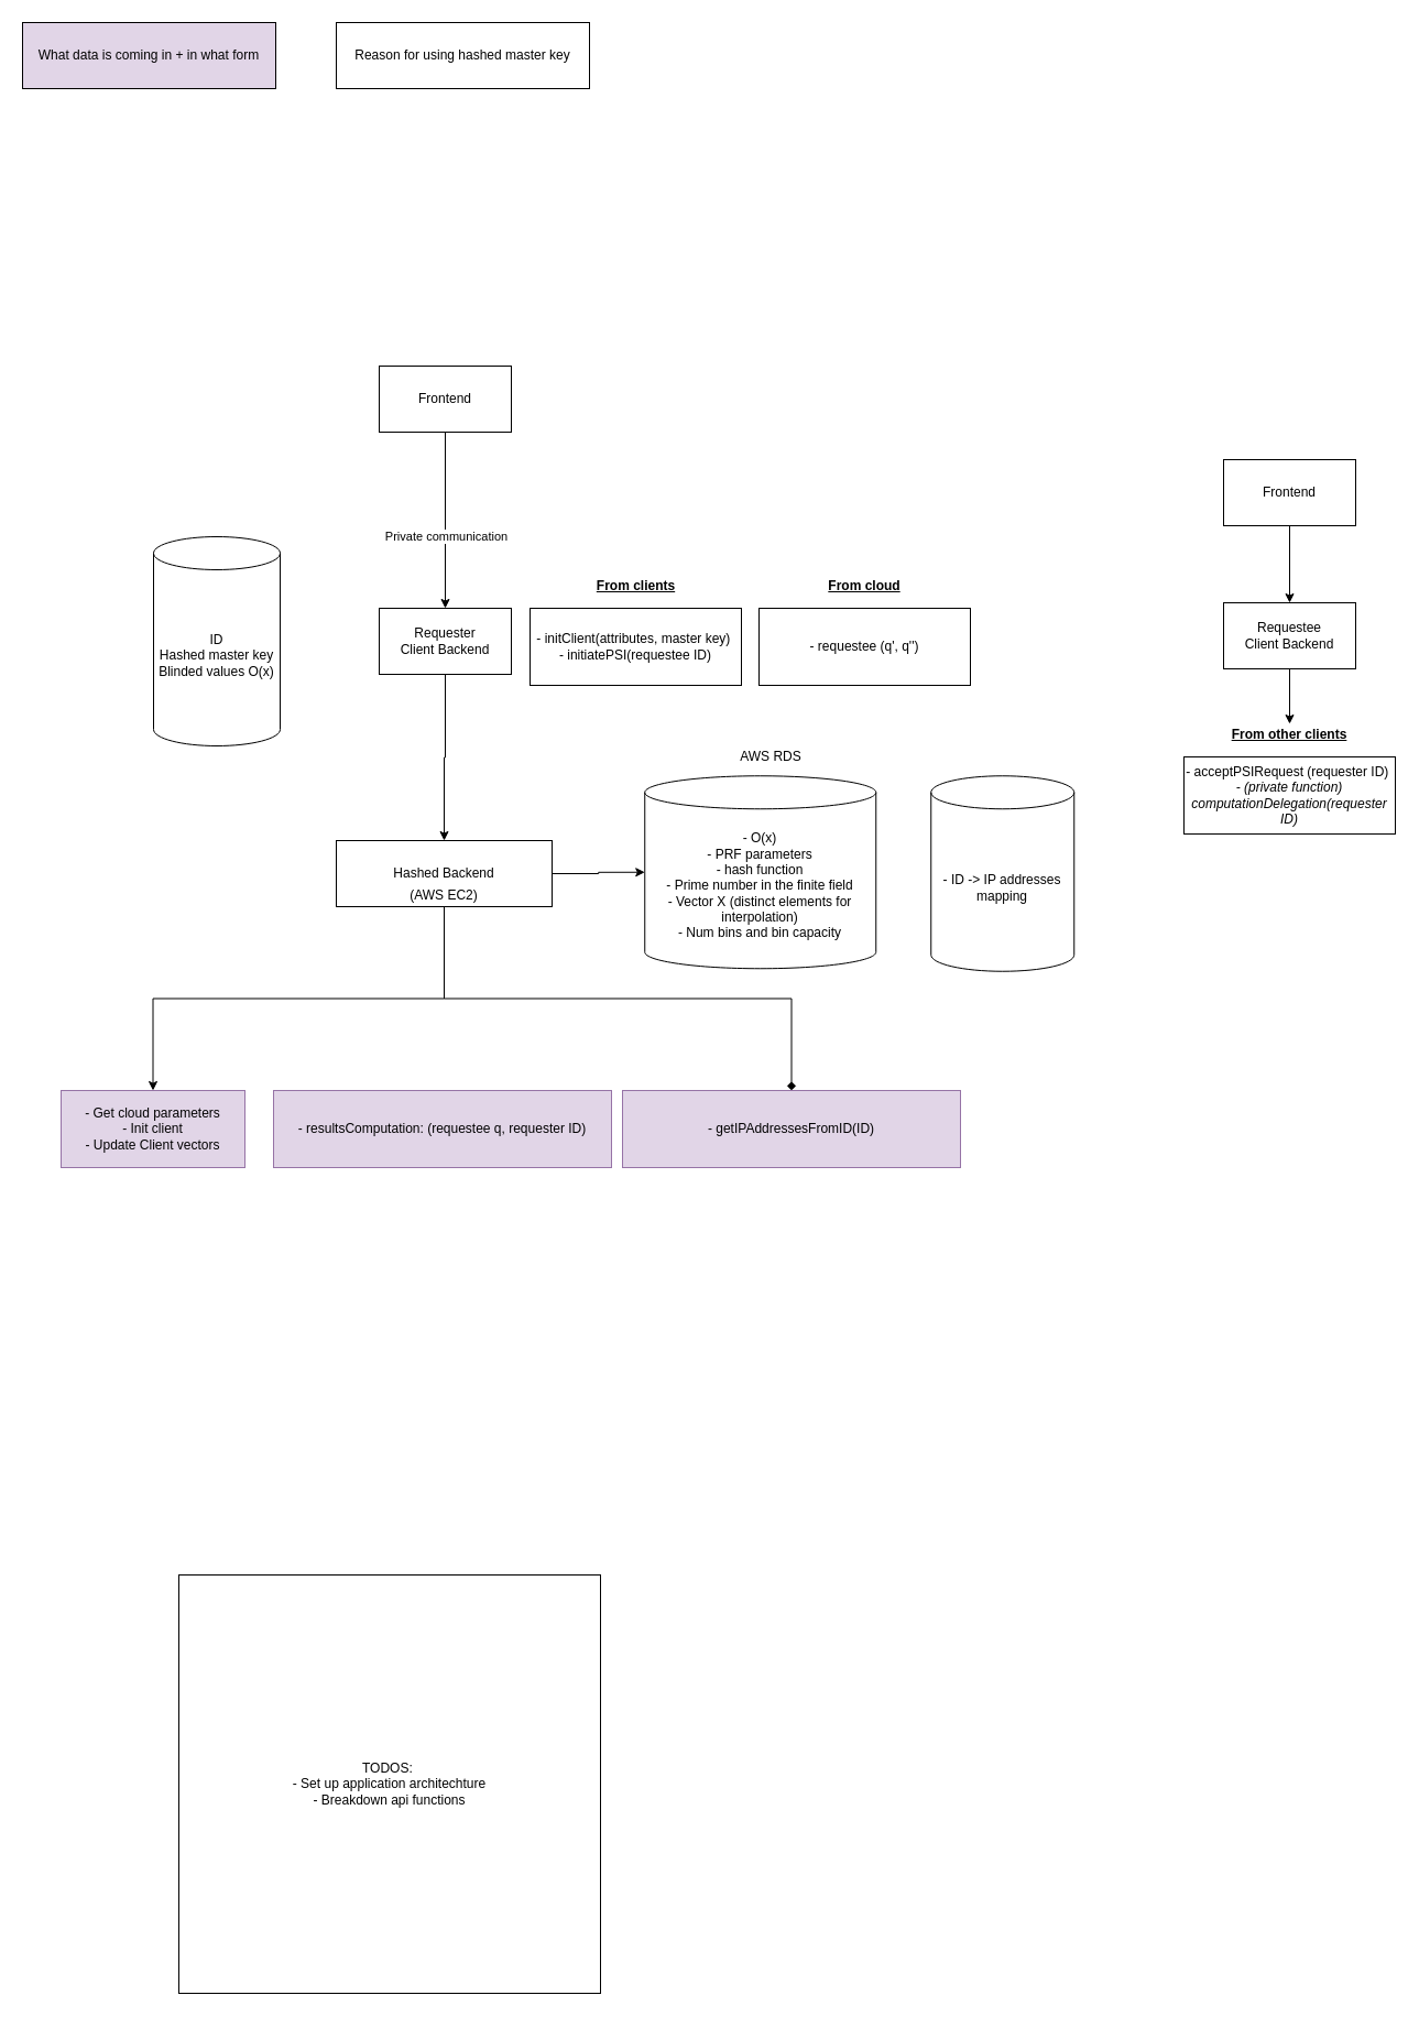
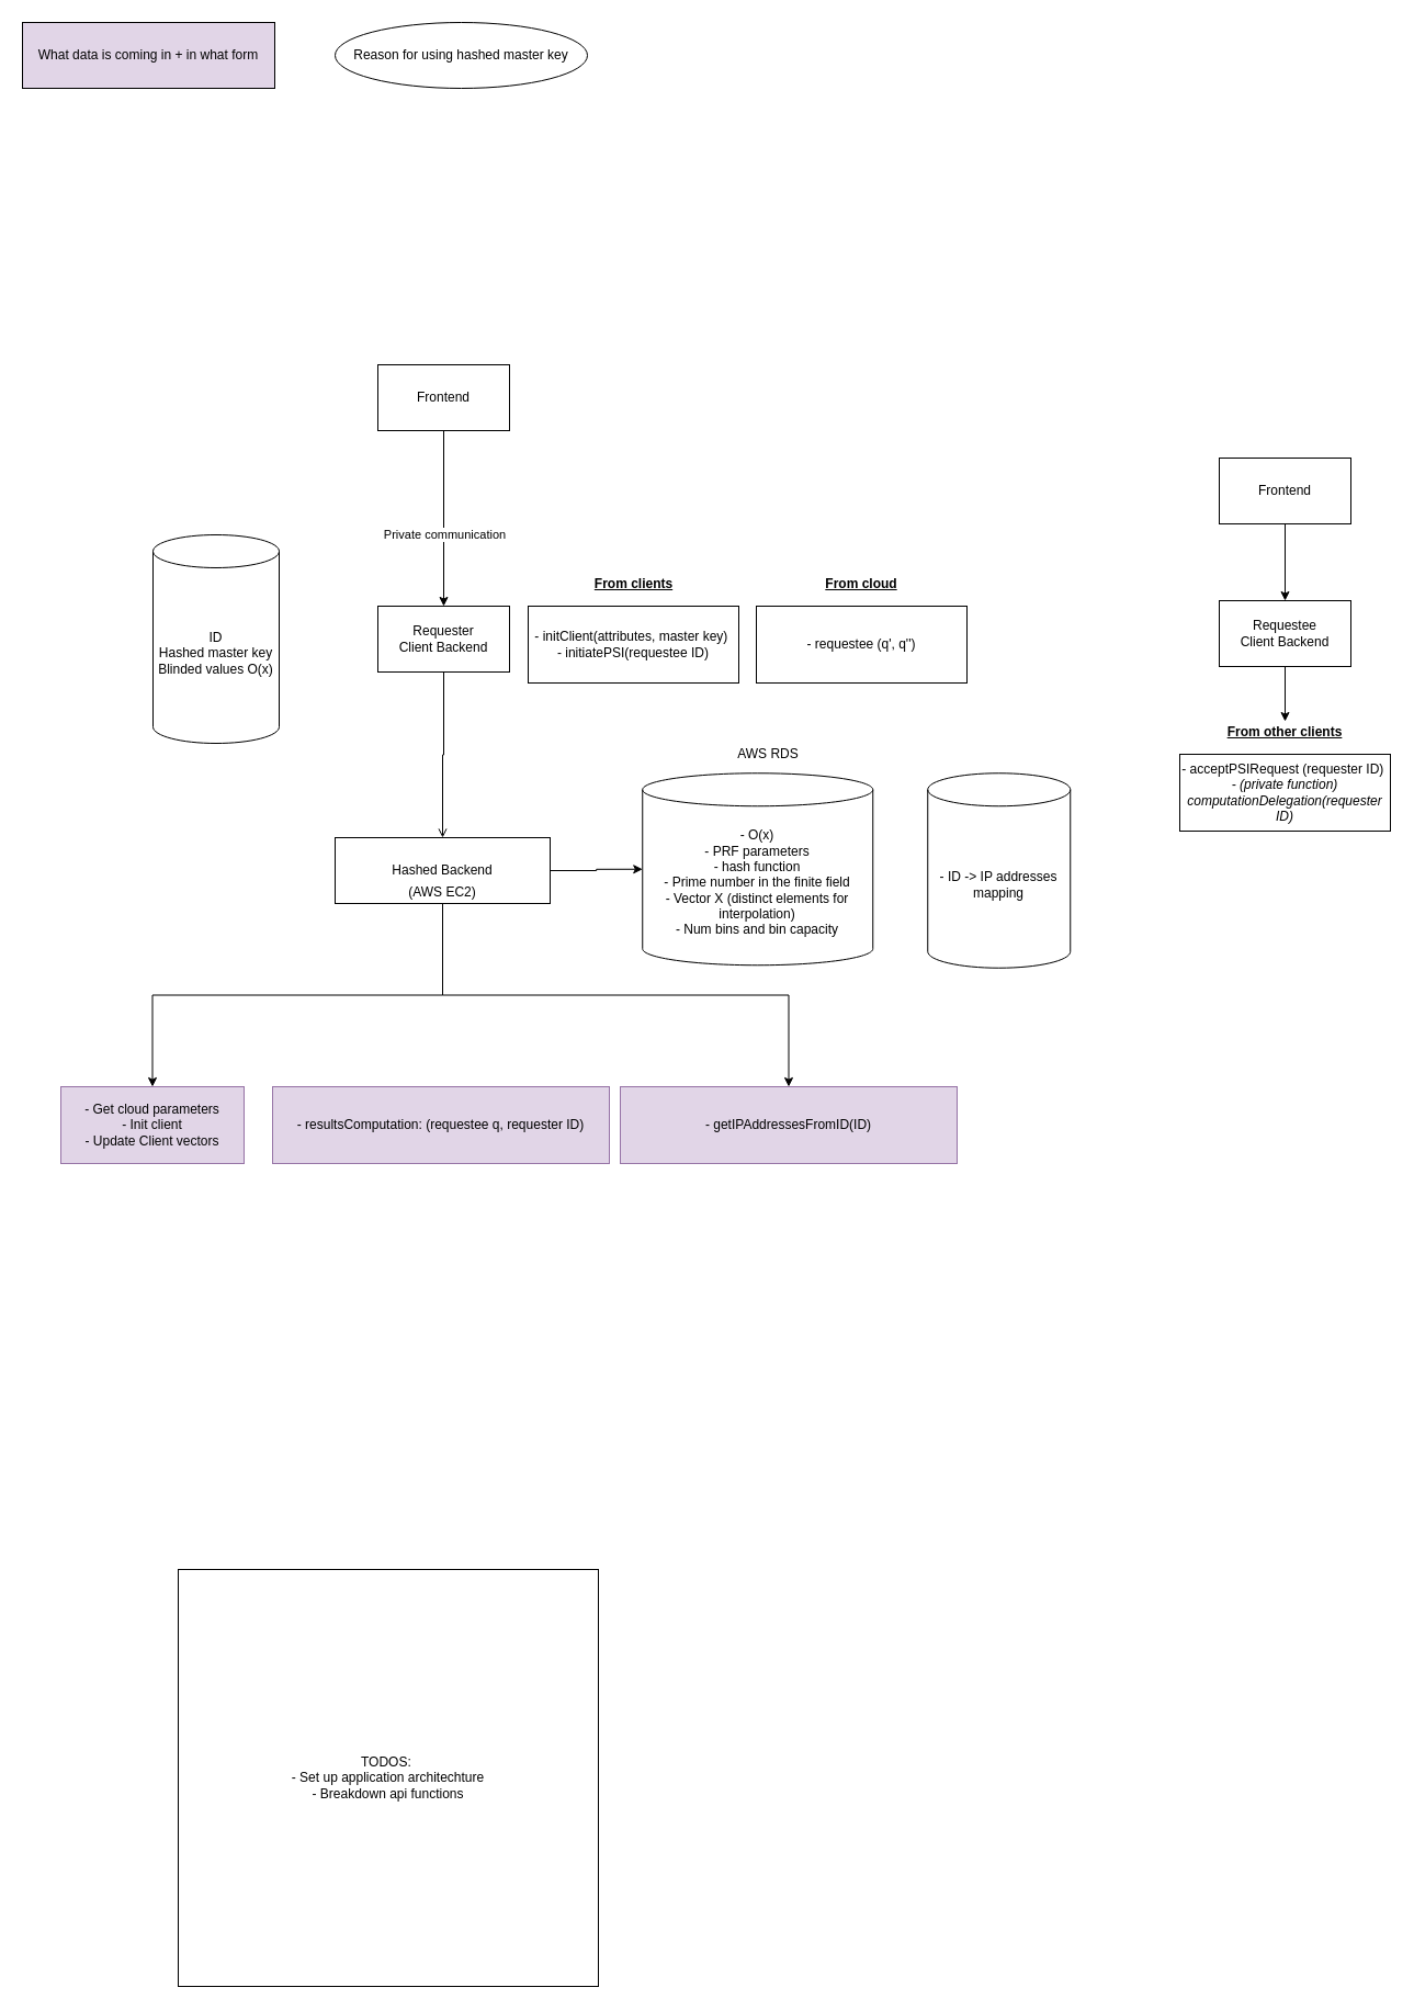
  <mxCell id="0" />
  <mxCell id="1" parent="0" />
  <mxCell id="2" value="What data is coming in + in what form" style="rounded=0;whiteSpace=wrap;html=1;fillColor=#e1d5e7;" parent="1" vertex="1"><mxGeometry x="20" y="20" width="230" height="60" as="geometry" /></mxCell>
  <mxCell id="3" style="edgeStyle=orthogonalEdgeStyle;rounded=0;orthogonalLoop=1;jettySize=auto;html=1;exitX=0.5;exitY=1;exitDx=0;exitDy=0;entryX=0.5;entryY=0;entryDx=0;entryDy=0;" parent="1" source="5" target="12" edge="1"><mxGeometry relative="1" as="geometry" /></mxCell>
  <mxCell id="4" value="Private communication" style="edgeLabel;html=1;align=center;verticalAlign=middle;resizable=0;points=[];" parent="3" vertex="1" connectable="0"><mxGeometry x="-0.145" y="-1" relative="1" as="geometry"><mxPoint x="1" y="26.76" as="offset" /></mxGeometry></mxCell>
  <mxCell id="5" value="Frontend" style="rounded=0;whiteSpace=wrap;html=1;" parent="1" vertex="1"><mxGeometry x="344" y="332" width="120" height="60" as="geometry" /></mxCell>
  <mxCell id="6" style="edgeStyle=orthogonalEdgeStyle;rounded=0;orthogonalLoop=1;jettySize=auto;html=1;exitX=1;exitY=0.5;exitDx=0;exitDy=0;entryX=0;entryY=0.5;entryDx=0;entryDy=0;entryPerimeter=0;" parent="1" source="7" target="14" edge="1"><mxGeometry relative="1" as="geometry" /></mxCell>
  <mxCell id="7" value="Hashed Backend" style="rounded=0;whiteSpace=wrap;html=1;" parent="1" vertex="1"><mxGeometry x="305" y="763" width="196" height="60" as="geometry" /></mxCell>
  <mxCell id="8" style="edgeStyle=orthogonalEdgeStyle;rounded=0;orthogonalLoop=1;jettySize=auto;html=1;exitX=0.5;exitY=1;exitDx=0;exitDy=0;" parent="1" source="10" target="16" edge="1"><mxGeometry relative="1" as="geometry" /></mxCell>
- <mxCell id="9" style="edgeStyle=orthogonalEdgeStyle;rounded=0;orthogonalLoop=1;jettySize=auto;html=1;exitX=0.5;exitY=1;exitDx=0;exitDy=0;entryX=0.5;entryY=0;entryDx=0;entryDy=0;endArrow=diamond;" parent="1" source="10" target="27" edge="1"><mxGeometry relative="1" as="geometry" /></mxCell>
+ <mxCell id="9" style="edgeStyle=orthogonalEdgeStyle;rounded=0;orthogonalLoop=1;jettySize=auto;html=1;exitX=0.5;exitY=1;exitDx=0;exitDy=0;entryX=0.5;entryY=0;entryDx=0;entryDy=0;" parent="1" source="10" target="27" edge="1"><mxGeometry relative="1" as="geometry" /></mxCell>
  <mxCell id="10" value="(AWS EC2)" style="text;html=1;strokeColor=none;fillColor=none;align=center;verticalAlign=middle;whiteSpace=wrap;rounded=0;" parent="1" vertex="1"><mxGeometry x="358" y="803" width="90" height="20" as="geometry" /></mxCell>
- <mxCell id="11" style="edgeStyle=orthogonalEdgeStyle;rounded=0;orthogonalLoop=1;jettySize=auto;html=1;exitX=0.5;exitY=1;exitDx=0;exitDy=0;" parent="1" source="12" target="7" edge="1"><mxGeometry relative="1" as="geometry" /></mxCell>
+ <mxCell id="11" style="edgeStyle=orthogonalEdgeStyle;rounded=0;orthogonalLoop=1;jettySize=auto;html=1;exitX=0.5;exitY=1;exitDx=0;exitDy=0;endArrow=open;" parent="1" source="12" target="7" edge="1"><mxGeometry relative="1" as="geometry" /></mxCell>
  <mxCell id="12" value="Requester&lt;br&gt;Client Backend" style="rounded=0;whiteSpace=wrap;html=1;" parent="1" vertex="1"><mxGeometry x="344" y="552" width="120" height="60" as="geometry" /></mxCell>
  <mxCell id="13" value="ID&lt;br&gt;Hashed master key&lt;br&gt;Blinded values O(x)" style="shape=cylinder3;whiteSpace=wrap;html=1;boundedLbl=1;backgroundOutline=1;size=15;" parent="1" vertex="1"><mxGeometry x="139" y="487" width="115.01" height="190" as="geometry" /></mxCell>
  <mxCell id="14" value="- O(x)&lt;br&gt;- PRF parameters&lt;br&gt;- hash function&lt;br&gt;- Prime number in the finite field&lt;br&gt;- Vector X (distinct elements for interpolation)&lt;br&gt;- Num bins and bin capacity" style="shape=cylinder3;whiteSpace=wrap;html=1;boundedLbl=1;backgroundOutline=1;size=15;" parent="1" vertex="1"><mxGeometry x="585.25" y="704.25" width="210" height="175" as="geometry" /></mxCell>
- <mxCell id="15" value="Reason for using hashed master key" style="rounded=0;whiteSpace=wrap;html=1;" parent="1" vertex="1"><mxGeometry x="305" y="20" width="230" height="60" as="geometry" /></mxCell>
+ <mxCell id="15" value="Reason for using hashed master key" style="ellipse;whiteSpace=wrap;html=1;" parent="1" vertex="1"><mxGeometry x="305" y="20" width="230" height="60" as="geometry" /></mxCell>
  <mxCell id="16" value="- Get cloud parameters&lt;br&gt;- Init client&lt;br&gt;- Update Client vectors" style="rounded=0;whiteSpace=wrap;html=1;fillColor=#e1d5e7;strokeColor=#9673a6;" parent="1" vertex="1"><mxGeometry x="55" y="990" width="167" height="70" as="geometry" /></mxCell>
  <mxCell id="17" value="- resultsComputation: (requestee q, requester ID)" style="rounded=0;whiteSpace=wrap;html=1;fillColor=#e1d5e7;strokeColor=#9673a6;" parent="1" vertex="1"><mxGeometry x="248" y="990" width="307" height="70" as="geometry" /></mxCell>
  <mxCell id="18" value="- initClient(attributes, master key)&amp;nbsp;&lt;br&gt;- initiatePSI(requestee ID)" style="rounded=0;whiteSpace=wrap;html=1;" parent="1" vertex="1"><mxGeometry x="481" y="552" width="192" height="70" as="geometry" /></mxCell>
  <mxCell id="19" value="&lt;b&gt;&lt;u&gt;From clients&lt;/u&gt;&lt;/b&gt;" style="text;html=1;strokeColor=none;fillColor=none;align=center;verticalAlign=middle;whiteSpace=wrap;rounded=0;" parent="1" vertex="1"><mxGeometry x="529.5" y="522" width="95" height="20" as="geometry" /></mxCell>
  <mxCell id="20" value="- acceptPSIRequest (requester ID)&amp;nbsp;&lt;br&gt;&lt;i&gt;- (private function) computationDelegation(requester ID)&lt;/i&gt;" style="rounded=0;whiteSpace=wrap;html=1;" parent="1" vertex="1"><mxGeometry x="1075" y="687" width="192" height="70" as="geometry" /></mxCell>
  <mxCell id="21" value="&lt;b&gt;&lt;u&gt;From other clients&lt;/u&gt;&lt;/b&gt;" style="text;html=1;strokeColor=none;fillColor=none;align=center;verticalAlign=middle;whiteSpace=wrap;rounded=0;" parent="1" vertex="1"><mxGeometry x="1095.25" y="657" width="151.5" height="20" as="geometry" /></mxCell>
  <mxCell id="22" value="- requestee (q', q'')" style="rounded=0;whiteSpace=wrap;html=1;" parent="1" vertex="1"><mxGeometry x="689" y="552" width="192" height="70" as="geometry" /></mxCell>
  <mxCell id="23" value="&lt;b&gt;&lt;u&gt;From cloud&lt;/u&gt;&lt;/b&gt;" style="text;html=1;strokeColor=none;fillColor=none;align=center;verticalAlign=middle;whiteSpace=wrap;rounded=0;" parent="1" vertex="1"><mxGeometry x="709.25" y="522" width="151.5" height="20" as="geometry" /></mxCell>
  <mxCell id="24" style="edgeStyle=orthogonalEdgeStyle;rounded=0;orthogonalLoop=1;jettySize=auto;html=1;exitX=0.5;exitY=1;exitDx=0;exitDy=0;entryX=0.5;entryY=0;entryDx=0;entryDy=0;" parent="1" source="25" target="21" edge="1"><mxGeometry relative="1" as="geometry" /></mxCell>
  <mxCell id="25" value="Requestee&lt;br&gt;Client Backend" style="rounded=0;whiteSpace=wrap;html=1;" parent="1" vertex="1"><mxGeometry x="1111" y="547" width="120" height="60" as="geometry" /></mxCell>
  <mxCell id="26" value="- ID -&amp;gt; IP addresses mapping" style="shape=cylinder3;whiteSpace=wrap;html=1;boundedLbl=1;backgroundOutline=1;size=15;" parent="1" vertex="1"><mxGeometry x="845.25" y="704.25" width="130" height="177.5" as="geometry" /></mxCell>
  <mxCell id="27" value="- getIPAddressesFromID(ID)" style="rounded=0;whiteSpace=wrap;html=1;fillColor=#e1d5e7;strokeColor=#9673a6;" parent="1" vertex="1"><mxGeometry x="565" y="990" width="307" height="70" as="geometry" /></mxCell>
  <mxCell id="28" style="edgeStyle=orthogonalEdgeStyle;rounded=0;orthogonalLoop=1;jettySize=auto;html=1;exitX=0.5;exitY=1;exitDx=0;exitDy=0;" parent="1" source="29" target="25" edge="1"><mxGeometry relative="1" as="geometry" /></mxCell>
  <mxCell id="29" value="Frontend" style="rounded=0;whiteSpace=wrap;html=1;" parent="1" vertex="1"><mxGeometry x="1111" y="417" width="120" height="60" as="geometry" /></mxCell>
  <mxCell id="30" value="TODOS:&amp;nbsp;&lt;br&gt;- Set up application architechture&lt;br&gt;- Breakdown api functions&lt;br&gt;" style="rounded=0;whiteSpace=wrap;html=1;" parent="1" vertex="1"><mxGeometry x="162" y="1430" width="383" height="380" as="geometry" /></mxCell>
  <mxCell id="31" value="AWS RDS" style="text;html=1;strokeColor=none;fillColor=none;align=center;verticalAlign=middle;whiteSpace=wrap;rounded=0;" parent="1" vertex="1"><mxGeometry x="635.25" y="677" width="130" height="20" as="geometry" /></mxCell>
